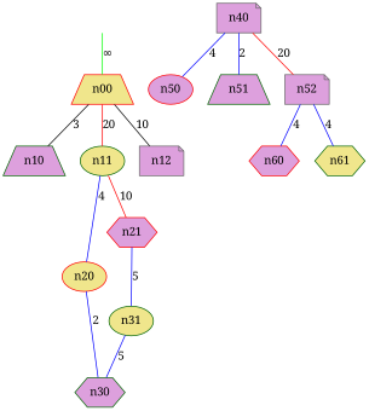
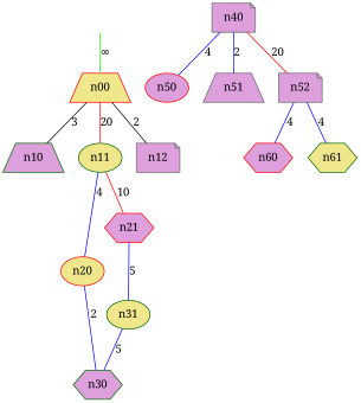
  digraph {
    fontname="Noto Serif"
    node [fontname="Noto Serif" shape=ellipse style=filled color=red fillcolor=plum]
    edge [arrowhead=none arrowtail=none color=blue dir=both fontname="Noto Serif"]
    r [shape=circle style=invisible color="" fillcolor=""]
    n00 [fillcolor=khaki shape=trapezium]
    n10 [color=darkgreen shape=trapezium]
    n11 [color=darkgreen fillcolor=khaki]
    n12 [color=gray40 shape=note]
    n20 [fillcolor=khaki]
    n21 [shape=hexagon]
    n30 [color=darkgreen shape=hexagon]
    n31 [color=darkgreen fillcolor=khaki]
    n40 [color=gray40 shape=note]
    n50
-   n51 [color=darkgreen shape=trapezium]
+   n51 [color=gray40 shape=trapezium]
    n52 [color=gray40 shape=note]
    n60 [shape=hexagon]
    n61 [color=darkgreen fillcolor=khaki shape=hexagon]
    r -> n00 [color=green label="&infin;"]
    n00 -> n10 [label=3 color=""]
    n00 -> n11 [color=red label=20]
-   n00 -> n12 [label=10 color=""]
+   n00 -> n12 [label=2 color=""]
    n11 -> n20 [label=4]
    n11 -> n21 [color=red label=10]
    n20 -> n30 [label=2]
    n21 -> n31 [label=5]
    n31 -> n30 [label=5]
    n40 -> n50 [label=4]
    n40 -> n51 [label=2]
    n40 -> n52 [color=red label=20]
    n52 -> n60 [label=4]
    n52 -> n61 [label=4]
  }
